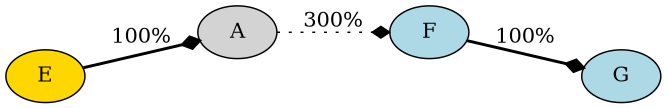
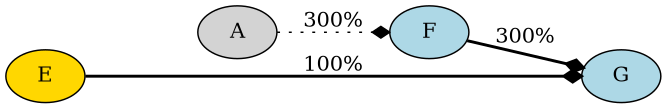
  digraph {
    rankdir=LR
    node [fillcolor=lightblue style=filled]
    edge [arrowhead=diamond style=bold]
    E [fillcolor=gold]
    A [fillcolor=lightgrey]
    F
    G
-   E -> A [label="100%"]
+   E -> G [label="100%"]
    A -> F [label="300%" style=dotted]
-   F -> G [label="100%"]
+   F -> G [label="300%"]
  }
